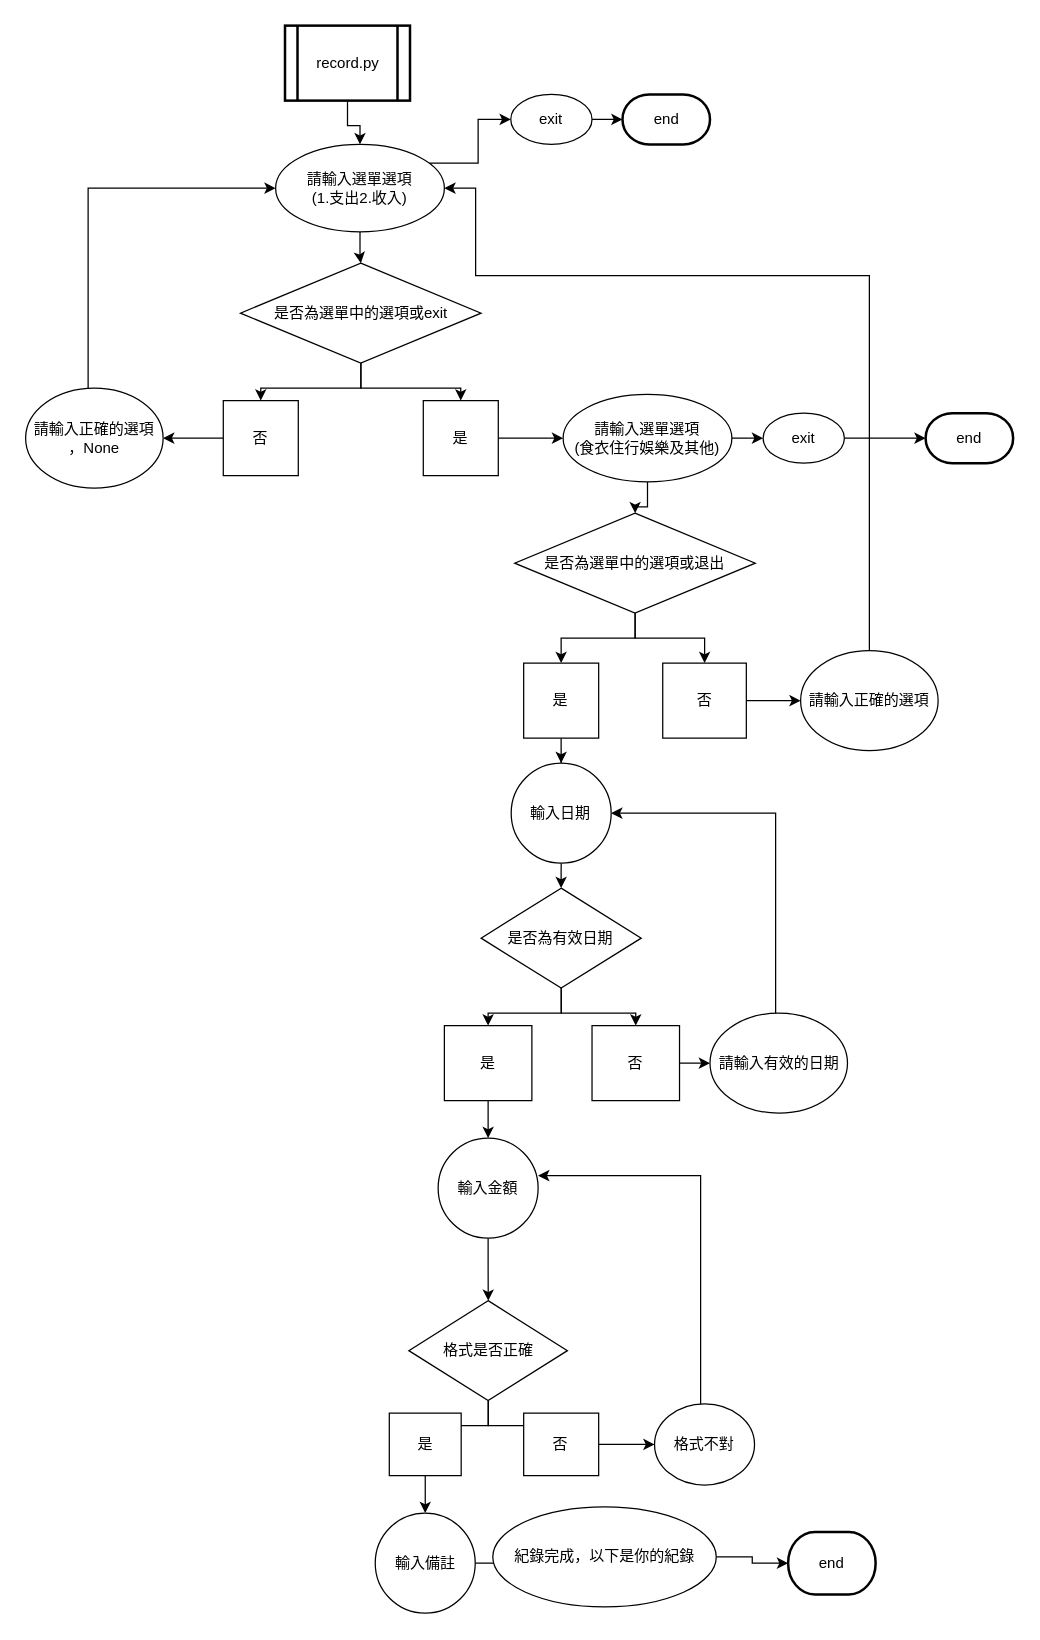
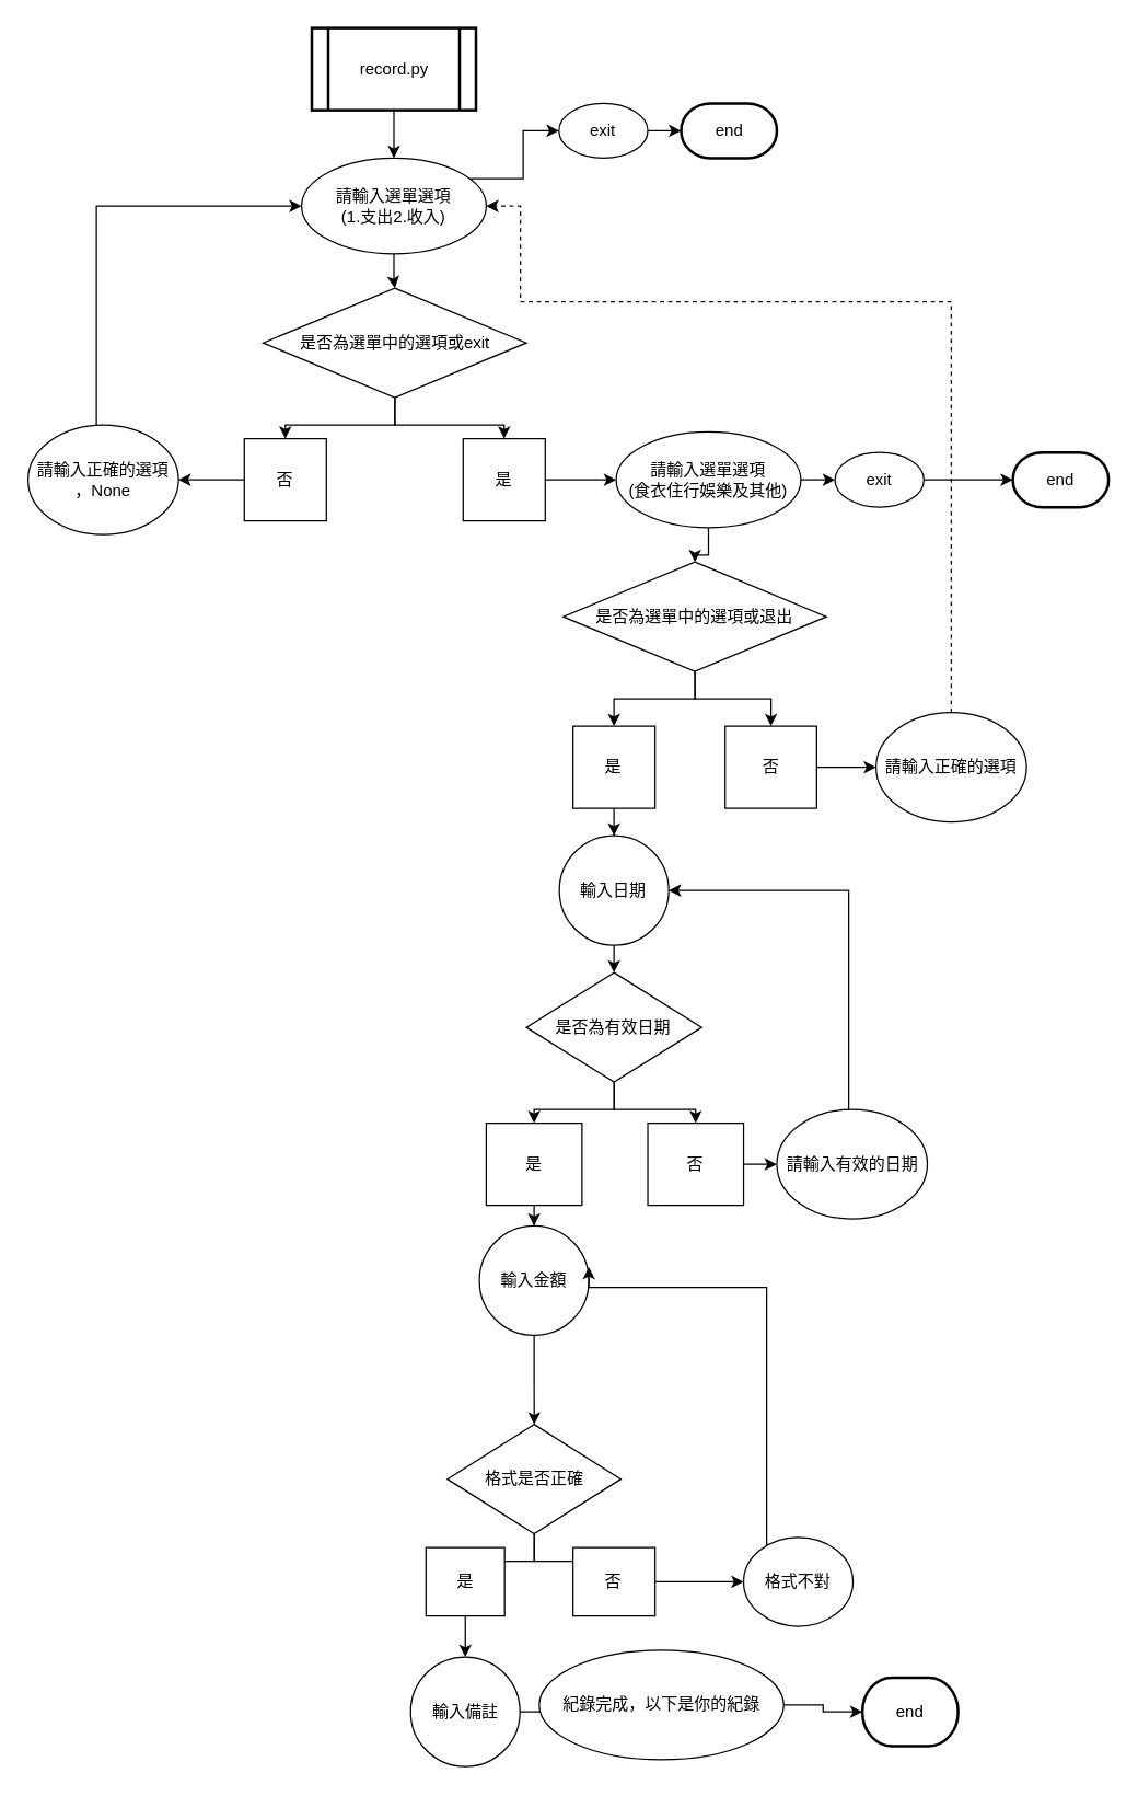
  <mxCell id="0" />
  <mxCell id="1" parent="0" />
  <mxCell id="2" value="" style="edgeStyle=orthogonalEdgeStyle;rounded=0;orthogonalLoop=1;jettySize=auto;html=1;" edge="1" parent="1" source="3" target="9"><mxGeometry relative="1" as="geometry" /></mxCell>
- <mxCell id="3" value="&lt;font style=&quot;vertical-align: inherit;&quot;&gt;&lt;font style=&quot;vertical-align: inherit;&quot;&gt;record.py&lt;/font&gt;&lt;/font&gt;" style="shape=process;whiteSpace=wrap;html=1;backgroundOutline=1;strokeWidth=2;" vertex="1" parent="1"><mxGeometry x="227.5" y="20" width="100" height="60" as="geometry" /></mxCell>
+ <mxCell id="3" value="&lt;font style=&quot;vertical-align: inherit;&quot;&gt;&lt;font style=&quot;vertical-align: inherit;&quot;&gt;record.py&lt;/font&gt;&lt;/font&gt;" style="shape=process;whiteSpace=wrap;html=1;backgroundOutline=1;strokeWidth=2;" vertex="1" parent="1"><mxGeometry x="227.5" y="20" width="120" height="60" as="geometry" /></mxCell>
  <mxCell id="4" value="" style="edgeStyle=orthogonalEdgeStyle;rounded=0;orthogonalLoop=1;jettySize=auto;html=1;" edge="1" parent="1" source="5" target="6"><mxGeometry relative="1" as="geometry" /></mxCell>
  <mxCell id="5" value="exit" style="ellipse;whiteSpace=wrap;html=1;" vertex="1" parent="1"><mxGeometry x="408.12" y="75" width="65" height="40" as="geometry" /></mxCell>
  <mxCell id="6" value="end" style="strokeWidth=2;html=1;shape=mxgraph.flowchart.terminator;whiteSpace=wrap;" vertex="1" parent="1"><mxGeometry x="497.5" y="75" width="70" height="40" as="geometry" /></mxCell>
  <mxCell id="7" value="" style="edgeStyle=orthogonalEdgeStyle;rounded=0;orthogonalLoop=1;jettySize=auto;html=1;" edge="1" parent="1" source="9" target="12"><mxGeometry relative="1" as="geometry" /></mxCell>
  <mxCell id="8" value="" style="edgeStyle=orthogonalEdgeStyle;rounded=0;orthogonalLoop=1;jettySize=auto;html=1;" edge="1" parent="1" source="9" target="5"><mxGeometry relative="1" as="geometry"><Array as="points"><mxPoint x="382" y="130" /><mxPoint x="382" y="95" /></Array></mxGeometry></mxCell>
  <mxCell id="9" value="請輸入選單選項&lt;br&gt;(1.支出2.收入)" style="ellipse;whiteSpace=wrap;html=1;" vertex="1" parent="1"><mxGeometry x="220" y="115" width="135" height="70" as="geometry" /></mxCell>
  <mxCell id="10" value="" style="edgeStyle=orthogonalEdgeStyle;rounded=0;orthogonalLoop=1;jettySize=auto;html=1;entryX=0.5;entryY=0;entryDx=0;entryDy=0;" edge="1" parent="1" source="12" target="14"><mxGeometry relative="1" as="geometry"><mxPoint x="288.1" y="380" as="targetPoint" /></mxGeometry></mxCell>
  <mxCell id="11" value="" style="edgeStyle=orthogonalEdgeStyle;rounded=0;orthogonalLoop=1;jettySize=auto;html=1;entryX=0.5;entryY=0;entryDx=0;entryDy=0;" edge="1" parent="1" source="12" target="16"><mxGeometry relative="1" as="geometry"><mxPoint x="111.88" y="250" as="targetPoint" /></mxGeometry></mxCell>
  <mxCell id="12" value="是否為選單中的選項或exit" style="rhombus;whiteSpace=wrap;html=1;" vertex="1" parent="1"><mxGeometry x="191.88" y="210" width="192.5" height="80" as="geometry" /></mxCell>
  <mxCell id="13" value="" style="edgeStyle=orthogonalEdgeStyle;rounded=0;orthogonalLoop=1;jettySize=auto;html=1;" edge="1" parent="1" source="14" target="21"><mxGeometry relative="1" as="geometry" /></mxCell>
  <mxCell id="14" value="是" style="whiteSpace=wrap;html=1;" vertex="1" parent="1"><mxGeometry x="338.13" y="320" width="60" height="60" as="geometry" /></mxCell>
  <mxCell id="15" value="" style="edgeStyle=orthogonalEdgeStyle;rounded=0;orthogonalLoop=1;jettySize=auto;html=1;" edge="1" parent="1" source="16" target="18"><mxGeometry relative="1" as="geometry" /></mxCell>
  <mxCell id="16" value="否" style="whiteSpace=wrap;html=1;" vertex="1" parent="1"><mxGeometry x="178.13" y="320" width="60" height="60" as="geometry" /></mxCell>
  <mxCell id="17" value="" style="edgeStyle=orthogonalEdgeStyle;rounded=0;orthogonalLoop=1;jettySize=auto;html=1;entryX=0;entryY=0.5;entryDx=0;entryDy=0;" edge="1" parent="1" source="18" target="9"><mxGeometry relative="1" as="geometry"><mxPoint x="410" y="-55" as="targetPoint" /><Array as="points"><mxPoint y="150" x="70" /></Array></mxGeometry></mxCell>
  <mxCell id="18" value="請輸入正確的選項&lt;br&gt;，None" style="ellipse;whiteSpace=wrap;html=1;" vertex="1" parent="1"><mxGeometry x="20" y="310" width="110" height="80" as="geometry" /></mxCell>
  <mxCell id="19" value="" style="edgeStyle=orthogonalEdgeStyle;rounded=0;orthogonalLoop=1;jettySize=auto;html=1;" edge="1" parent="1" source="21" target="24"><mxGeometry relative="1" as="geometry" /></mxCell>
  <mxCell id="20" value="" style="edgeStyle=orthogonalEdgeStyle;rounded=0;orthogonalLoop=1;jettySize=auto;html=1;" edge="1" parent="1" source="21" target="32"><mxGeometry relative="1" as="geometry" /></mxCell>
  <mxCell id="21" value="請輸入選單選項&lt;br&gt;(食衣住行娛樂及其他)" style="ellipse;whiteSpace=wrap;html=1;" vertex="1" parent="1"><mxGeometry x="450" y="315" width="135" height="70" as="geometry" /></mxCell>
  <mxCell id="22" value="" style="edgeStyle=orthogonalEdgeStyle;rounded=0;orthogonalLoop=1;jettySize=auto;html=1;" edge="1" parent="1" source="24" target="28"><mxGeometry relative="1" as="geometry" /></mxCell>
  <mxCell id="23" value="" style="edgeStyle=orthogonalEdgeStyle;rounded=0;orthogonalLoop=1;jettySize=auto;html=1;entryX=0.5;entryY=0;entryDx=0;entryDy=0;" edge="1" parent="1" source="24" target="26"><mxGeometry relative="1" as="geometry"><mxPoint x="295" y="450" as="targetPoint" /></mxGeometry></mxCell>
  <mxCell id="24" value="&lt;font style=&quot;vertical-align: inherit;&quot;&gt;&lt;font style=&quot;vertical-align: inherit;&quot;&gt;是否為選單中的選項或退出&lt;/font&gt;&lt;/font&gt;" style="rhombus;whiteSpace=wrap;html=1;" vertex="1" parent="1"><mxGeometry x="411.25" y="410" width="192.5" height="80" as="geometry" /></mxCell>
  <mxCell id="25" value="" style="edgeStyle=orthogonalEdgeStyle;rounded=0;orthogonalLoop=1;jettySize=auto;html=1;" edge="1" parent="1" source="26" target="35"><mxGeometry relative="1" as="geometry" /></mxCell>
  <mxCell id="26" value="是" style="whiteSpace=wrap;html=1;" vertex="1" parent="1"><mxGeometry x="418.44" y="530" width="60" height="60" as="geometry" /></mxCell>
  <mxCell id="27" value="" style="edgeStyle=orthogonalEdgeStyle;rounded=0;orthogonalLoop=1;jettySize=auto;html=1;" edge="1" parent="1" source="28" target="30"><mxGeometry relative="1" as="geometry" /></mxCell>
  <mxCell id="28" value="否" style="whiteSpace=wrap;html=1;" vertex="1" parent="1"><mxGeometry x="529.69" y="530" width="66.87" height="60" as="geometry" /></mxCell>
- <mxCell id="29" value="" style="edgeStyle=orthogonalEdgeStyle;rounded=0;orthogonalLoop=1;jettySize=auto;html=1;entryX=1;entryY=0.5;entryDx=0;entryDy=0;" edge="1" parent="1" source="30" target="9"><mxGeometry relative="1" as="geometry"><mxPoint x="695" y="430" as="targetPoint" /><Array as="points"><mxPoint x="695" y="220" /><mxPoint x="380" y="220" /><mxPoint x="380" y="150" /></Array></mxGeometry></mxCell>
+ <mxCell id="29" value="" style="edgeStyle=orthogonalEdgeStyle;rounded=0;orthogonalLoop=1;jettySize=auto;html=1;entryX=1;entryY=0.5;entryDx=0;entryDy=0;dashed=1;" edge="1" parent="1" source="30" target="9"><mxGeometry relative="1" as="geometry"><mxPoint x="695" y="430" as="targetPoint" /><Array as="points"><mxPoint x="695" y="220" /><mxPoint x="380" y="220" /><mxPoint x="380" y="150" /></Array></mxGeometry></mxCell>
  <mxCell id="30" value="請輸入正確的選項" style="ellipse;whiteSpace=wrap;html=1;" vertex="1" parent="1"><mxGeometry x="640" y="520" width="110" height="80" as="geometry" /></mxCell>
  <mxCell id="31" value="" style="edgeStyle=orthogonalEdgeStyle;rounded=0;orthogonalLoop=1;jettySize=auto;html=1;" edge="1" parent="1" source="32" target="33"><mxGeometry relative="1" as="geometry" /></mxCell>
  <mxCell id="32" value="exit" style="ellipse;whiteSpace=wrap;html=1;" vertex="1" parent="1"><mxGeometry x="610" y="330" width="65" height="40" as="geometry" /></mxCell>
  <mxCell id="33" value="end" style="strokeWidth=2;html=1;shape=mxgraph.flowchart.terminator;whiteSpace=wrap;" vertex="1" parent="1"><mxGeometry x="740" y="330" width="70" height="40" as="geometry" /></mxCell>
  <mxCell id="34" value="" style="edgeStyle=orthogonalEdgeStyle;rounded=0;orthogonalLoop=1;jettySize=auto;html=1;" edge="1" parent="1" source="35" target="38"><mxGeometry relative="1" as="geometry" /></mxCell>
  <mxCell id="35" value="輸入日期" style="ellipse;whiteSpace=wrap;html=1;" vertex="1" parent="1"><mxGeometry x="408.44" y="610" width="80" height="80" as="geometry" /></mxCell>
  <mxCell id="36" value="" style="edgeStyle=orthogonalEdgeStyle;rounded=0;orthogonalLoop=1;jettySize=auto;html=1;" edge="1" parent="1" source="38" target="42"><mxGeometry relative="1" as="geometry" /></mxCell>
  <mxCell id="37" value="" style="edgeStyle=orthogonalEdgeStyle;rounded=0;orthogonalLoop=1;jettySize=auto;html=1;" edge="1" parent="1" source="38" target="40"><mxGeometry relative="1" as="geometry"><mxPoint x="300.32" y="750" as="targetPoint" /></mxGeometry></mxCell>
  <mxCell id="38" value="是否為有效日期" style="rhombus;whiteSpace=wrap;html=1;" vertex="1" parent="1"><mxGeometry x="384.38" y="710" width="128.12" height="80" as="geometry" /></mxCell>
  <mxCell id="39" value="" style="edgeStyle=orthogonalEdgeStyle;rounded=0;orthogonalLoop=1;jettySize=auto;html=1;" edge="1" parent="1" source="40" target="46"><mxGeometry relative="1" as="geometry" /></mxCell>
  <mxCell id="40" value="是" style="whiteSpace=wrap;html=1;" vertex="1" parent="1"><mxGeometry x="355" y="820" width="70" height="60" as="geometry" /></mxCell>
  <mxCell id="41" value="" style="edgeStyle=orthogonalEdgeStyle;rounded=0;orthogonalLoop=1;jettySize=auto;html=1;" edge="1" parent="1" source="42" target="44"><mxGeometry relative="1" as="geometry" /></mxCell>
  <mxCell id="42" value="否" style="whiteSpace=wrap;html=1;" vertex="1" parent="1"><mxGeometry x="473.12" y="820" width="70" height="60" as="geometry" /></mxCell>
  <mxCell id="43" value="" style="edgeStyle=orthogonalEdgeStyle;rounded=0;orthogonalLoop=1;jettySize=auto;html=1;entryX=1;entryY=0.5;entryDx=0;entryDy=0;" edge="1" parent="1" source="44" target="35"><mxGeometry relative="1" as="geometry"><mxPoint x="622.5" y="730" as="targetPoint" /><Array as="points"><mxPoint x="620" y="650" /></Array></mxGeometry></mxCell>
  <mxCell id="44" value="請輸入有效的日期" style="ellipse;whiteSpace=wrap;html=1;" vertex="1" parent="1"><mxGeometry x="567.5" y="810" width="110" height="80" as="geometry" /></mxCell>
  <mxCell id="45" value="" style="edgeStyle=orthogonalEdgeStyle;rounded=0;orthogonalLoop=1;jettySize=auto;html=1;" edge="1" parent="1" source="46" target="49"><mxGeometry relative="1" as="geometry" /></mxCell>
- <mxCell id="46" value="輸入金額" style="ellipse;whiteSpace=wrap;html=1;" vertex="1" parent="1"><mxGeometry x="350" y="910" width="80" height="80" as="geometry" /></mxCell>
+ <mxCell id="46" value="輸入金額" style="ellipse;whiteSpace=wrap;html=1;" vertex="1" parent="1"><mxGeometry x="350" y="895" width="80" height="80" as="geometry" /></mxCell>
  <mxCell id="47" value="" style="edgeStyle=orthogonalEdgeStyle;rounded=0;orthogonalLoop=1;jettySize=auto;html=1;" edge="1" parent="1" source="49" target="53"><mxGeometry relative="1" as="geometry" /></mxCell>
  <mxCell id="48" value="" style="edgeStyle=orthogonalEdgeStyle;rounded=0;orthogonalLoop=1;jettySize=auto;html=1;entryX=0.5;entryY=0;entryDx=0;entryDy=0;" edge="1" parent="1" source="49" target="51"><mxGeometry relative="1" as="geometry"><mxPoint x="246.56" y="1060" as="targetPoint" /></mxGeometry></mxCell>
  <mxCell id="49" value="格式是否正確" style="rhombus;whiteSpace=wrap;html=1;" vertex="1" parent="1"><mxGeometry x="326.56" y="1040" width="126.88" height="80" as="geometry" /></mxCell>
  <mxCell id="50" value="" style="edgeStyle=orthogonalEdgeStyle;rounded=0;orthogonalLoop=1;jettySize=auto;html=1;" edge="1" parent="1" source="51" target="57"><mxGeometry relative="1" as="geometry" /></mxCell>
  <mxCell id="51" value="是" style="whiteSpace=wrap;html=1;" vertex="1" parent="1"><mxGeometry x="310.94" y="1130" width="57.5" height="50" as="geometry" /></mxCell>
  <mxCell id="52" value="" style="edgeStyle=orthogonalEdgeStyle;rounded=0;orthogonalLoop=1;jettySize=auto;html=1;" edge="1" parent="1" source="53" target="55"><mxGeometry relative="1" as="geometry" /></mxCell>
  <mxCell id="53" value="否" style="whiteSpace=wrap;html=1;" vertex="1" parent="1"><mxGeometry x="418.44" y="1130" width="60" height="50" as="geometry" /></mxCell>
  <mxCell id="54" value="" style="edgeStyle=orthogonalEdgeStyle;rounded=0;orthogonalLoop=1;jettySize=auto;html=1;entryX=1;entryY=0.375;entryDx=0;entryDy=0;entryPerimeter=0;" edge="1" parent="1" source="55" target="46"><mxGeometry relative="1" as="geometry"><mxPoint x="563.13" y="1042.5" as="targetPoint" /><Array as="points"><mxPoint x="560" y="940" /></Array></mxGeometry></mxCell>
- <mxCell id="55" value="格式不對" style="ellipse;whiteSpace=wrap;html=1;" vertex="1" parent="1"><mxGeometry x="523.13" y="1122.5" width="80" height="65" as="geometry" /></mxCell>
+ <mxCell id="55" value="格式不對" style="ellipse;whiteSpace=wrap;html=1;" vertex="1" parent="1"><mxGeometry x="543.13" y="1122.5" width="80" height="65" as="geometry" /></mxCell>
  <mxCell id="56" value="" style="edgeStyle=orthogonalEdgeStyle;rounded=0;orthogonalLoop=1;jettySize=auto;html=1;" edge="1" parent="1" source="57" target="59"><mxGeometry relative="1" as="geometry" /></mxCell>
  <mxCell id="57" value="輸入備註" style="ellipse;whiteSpace=wrap;html=1;" vertex="1" parent="1"><mxGeometry x="299.69" y="1210" width="80" height="80" as="geometry" /></mxCell>
  <mxCell id="58" value="" style="edgeStyle=orthogonalEdgeStyle;rounded=0;orthogonalLoop=1;jettySize=auto;html=1;" edge="1" parent="1" source="59" target="60"><mxGeometry relative="1" as="geometry" /></mxCell>
  <mxCell id="59" value="紀錄完成，以下是你的紀錄" style="ellipse;whiteSpace=wrap;html=1;" vertex="1" parent="1"><mxGeometry x="393.74" y="1205" width="178.75" height="80" as="geometry" /></mxCell>
  <mxCell id="60" value="end" style="strokeWidth=2;html=1;shape=mxgraph.flowchart.terminator;whiteSpace=wrap;" vertex="1" parent="1"><mxGeometry x="630" y="1225" width="70" height="50" as="geometry" /></mxCell>
